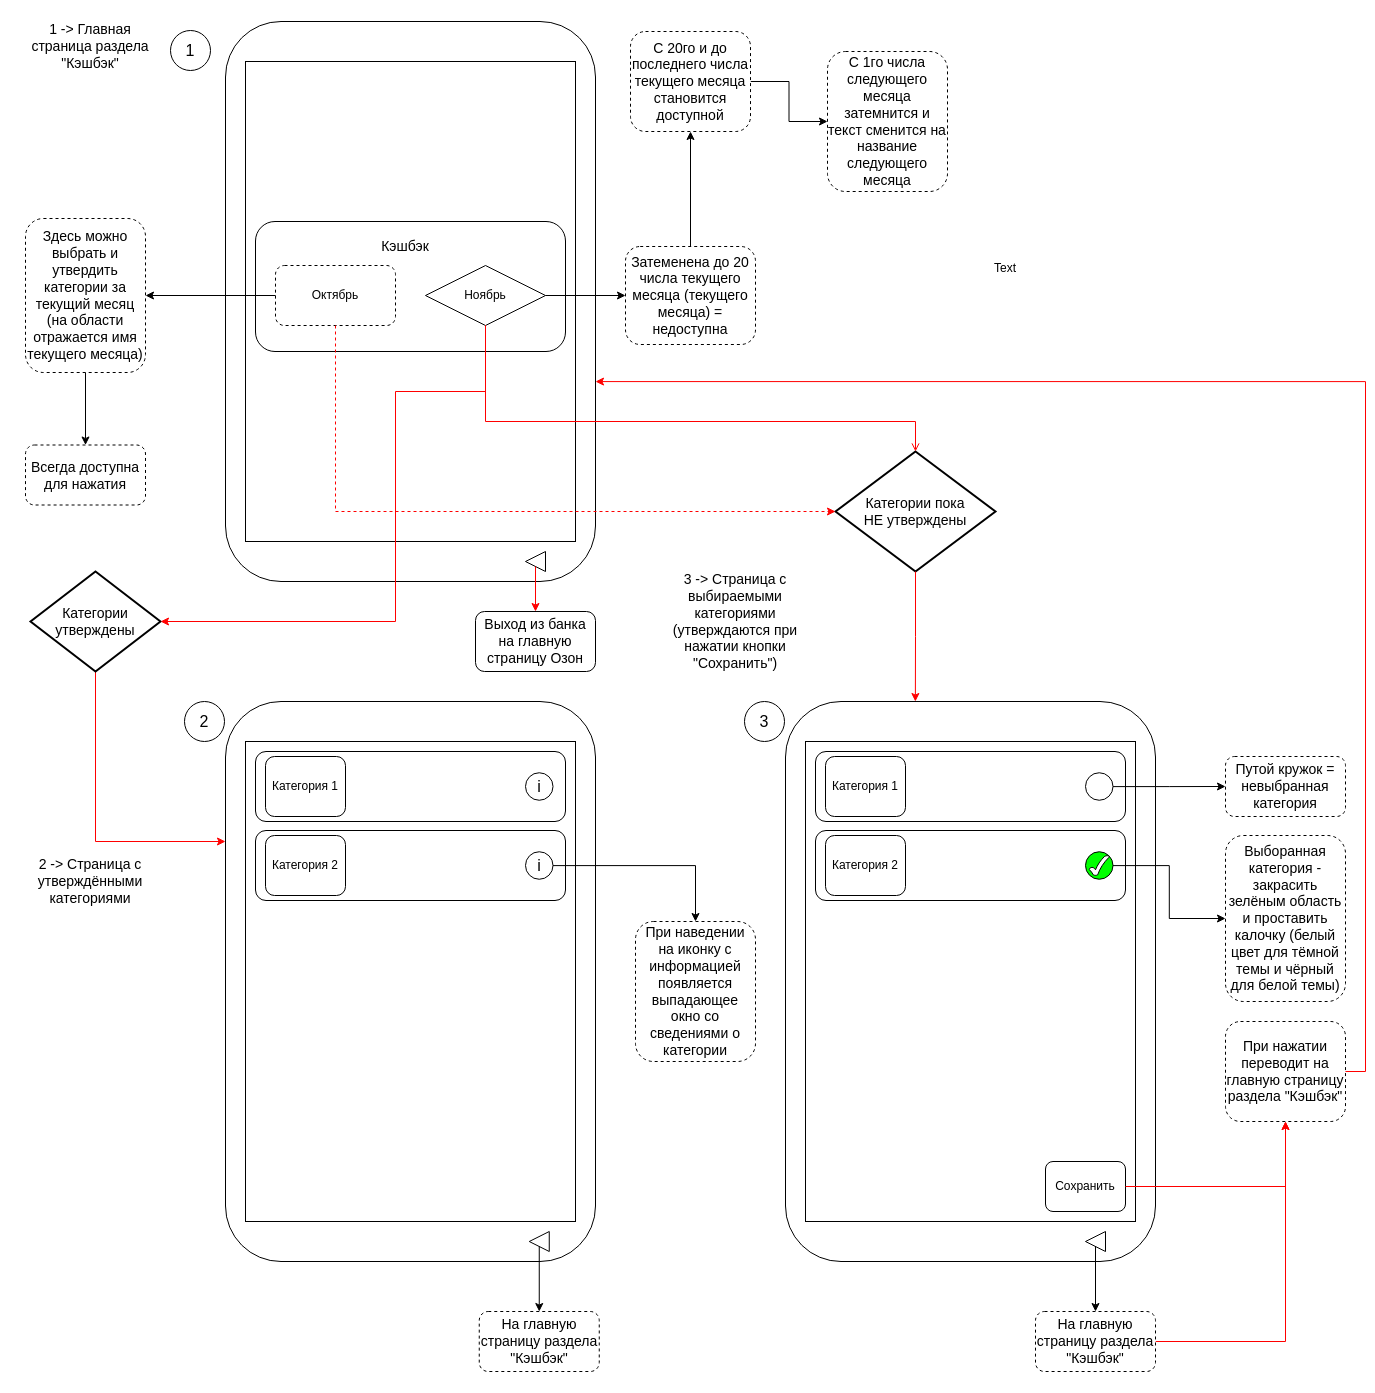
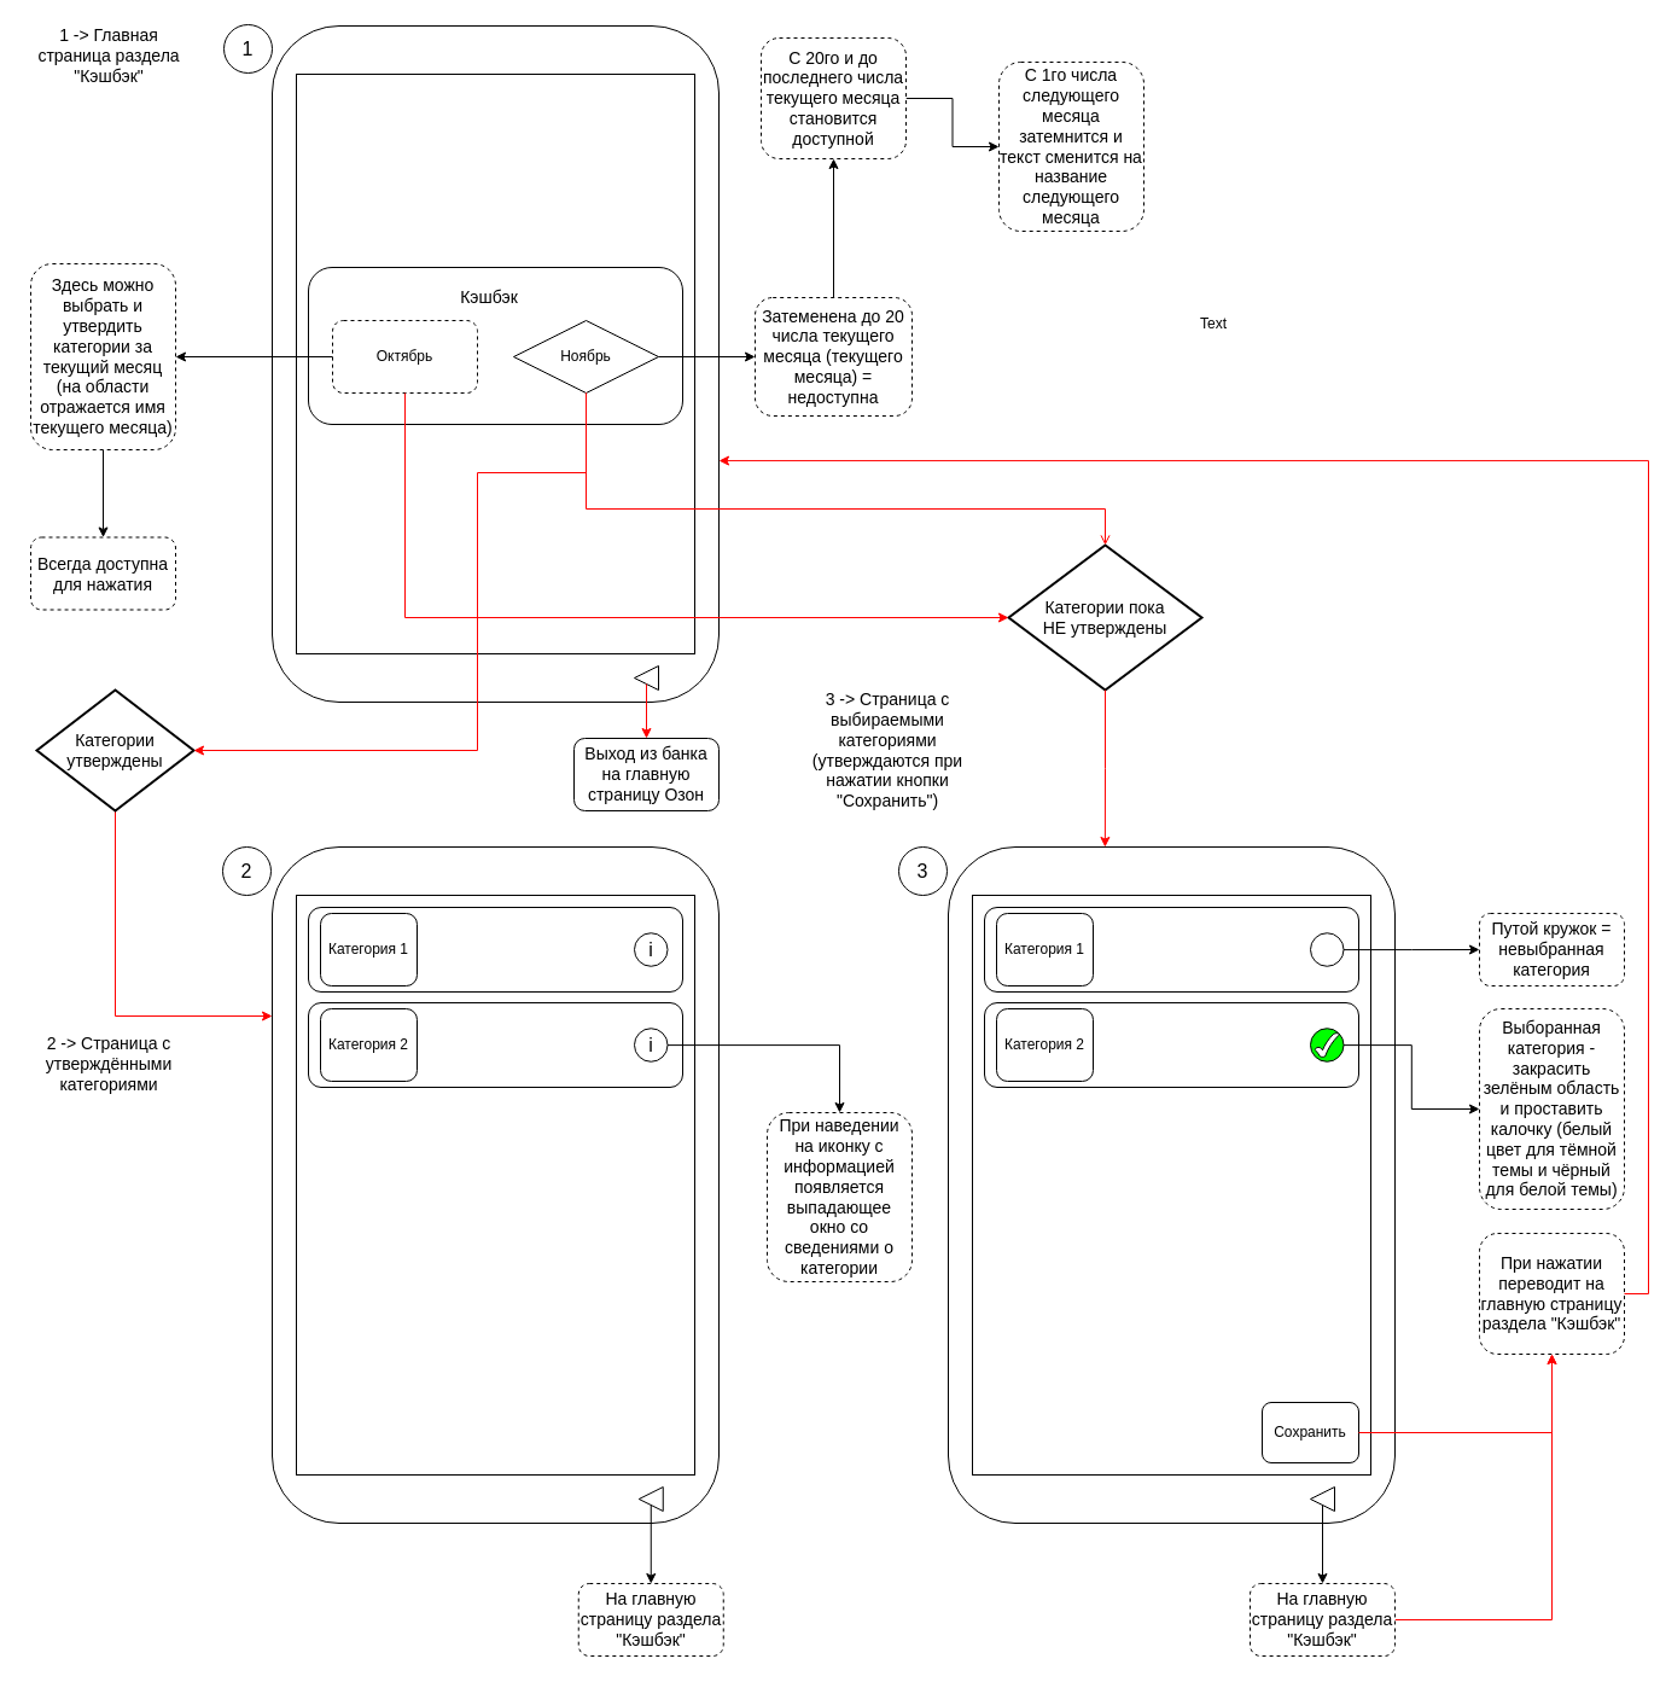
  <mxCell id="0" />
  <mxCell id="1" parent="0" />
  <mxCell id="2" value="" style="group" parent="1" vertex="1" connectable="0"><mxGeometry x="225" y="21" width="370" height="560" as="geometry" /></mxCell>
  <mxCell id="3" value="" style="rounded=1;whiteSpace=wrap;html=1;" parent="2" vertex="1"><mxGeometry width="370" height="560" as="geometry" /></mxCell>
  <mxCell id="4" value="" style="rounded=0;whiteSpace=wrap;html=1;" parent="2" vertex="1"><mxGeometry x="20" y="40" width="330" height="480" as="geometry" /></mxCell>
  <mxCell id="5" value="" style="rounded=1;whiteSpace=wrap;html=1;" parent="2" vertex="1"><mxGeometry x="30" y="200" width="310" height="130" as="geometry" /></mxCell>
  <mxCell id="6" value="Октябрь" style="rounded=1;whiteSpace=wrap;html=1;dashed=1;" parent="2" vertex="1"><mxGeometry x="50" y="244" width="120" height="60" as="geometry" /></mxCell>
  <mxCell id="7" value="Ноябрь" style="rhombus;whiteSpace=wrap;html=1;" parent="2" vertex="1"><mxGeometry x="200" y="244" width="120" height="60" as="geometry" /></mxCell>
  <mxCell id="8" value="&lt;font style=&quot;font-size: 14px;&quot;&gt;Кэшбэк&lt;/font&gt;" style="text;html=1;align=center;verticalAlign=middle;whiteSpace=wrap;rounded=0;" parent="2" vertex="1"><mxGeometry x="150" y="210" width="60" height="30" as="geometry" /></mxCell>
  <mxCell id="9" value="" style="triangle;whiteSpace=wrap;html=1;rotation=-180;" parent="2" vertex="1"><mxGeometry x="300" y="530" width="20" height="20" as="geometry" /></mxCell>
  <mxCell id="10" value="" style="edgeStyle=orthogonalEdgeStyle;rounded=0;orthogonalLoop=1;jettySize=auto;html=1;" parent="1" source="11" target="26" edge="1"><mxGeometry relative="1" as="geometry" /></mxCell>
  <mxCell id="11" value="&lt;font style=&quot;font-size: 14px;&quot;&gt;Здесь можно выбрать и утвердить категории за текущий месяц (на области отражается имя текущего месяца)&lt;/font&gt;" style="rounded=1;whiteSpace=wrap;html=1;dashed=1;" parent="1" vertex="1"><mxGeometry x="25" y="218" width="120" height="154" as="geometry" /></mxCell>
  <mxCell id="12" value="" style="edgeStyle=orthogonalEdgeStyle;rounded=0;orthogonalLoop=1;jettySize=auto;html=1;" parent="1" source="6" target="11" edge="1"><mxGeometry relative="1" as="geometry" /></mxCell>
  <mxCell id="13" value="" style="edgeStyle=orthogonalEdgeStyle;rounded=0;orthogonalLoop=1;jettySize=auto;html=1;" parent="1" source="14" target="40" edge="1"><mxGeometry relative="1" as="geometry" /></mxCell>
  <mxCell id="14" value="&lt;font style=&quot;font-size: 14px;&quot;&gt;Затеменена до 20 числа текущего месяца (текущего месяца) = недоступна&lt;/font&gt;" style="whiteSpace=wrap;html=1;rounded=1;dashed=1;" parent="1" vertex="1"><mxGeometry x="625" y="246" width="130" height="98" as="geometry" /></mxCell>
  <mxCell id="15" value="" style="edgeStyle=orthogonalEdgeStyle;rounded=0;orthogonalLoop=1;jettySize=auto;html=1;" parent="1" source="7" target="14" edge="1"><mxGeometry relative="1" as="geometry" /></mxCell>
  <mxCell id="16" value="" style="group" parent="1" vertex="1" connectable="0"><mxGeometry x="225" y="701" width="370" height="560" as="geometry" /></mxCell>
  <mxCell id="17" value="" style="rounded=1;whiteSpace=wrap;html=1;" parent="16" vertex="1"><mxGeometry width="370" height="560" as="geometry" /></mxCell>
  <mxCell id="18" value="" style="rounded=0;whiteSpace=wrap;html=1;" parent="16" vertex="1"><mxGeometry x="20" y="40" width="330" height="480" as="geometry" /></mxCell>
  <mxCell id="19" value="" style="rounded=1;whiteSpace=wrap;html=1;" parent="16" vertex="1"><mxGeometry x="30" y="50" width="310" height="70" as="geometry" /></mxCell>
  <mxCell id="20" value="Категория 1" style="rounded=1;whiteSpace=wrap;html=1;" parent="16" vertex="1"><mxGeometry x="40" y="55" width="80" height="60" as="geometry" /></mxCell>
  <mxCell id="21" value="&lt;font size=&quot;3&quot;&gt;i&lt;/font&gt;" style="ellipse;whiteSpace=wrap;html=1;aspect=fixed;" parent="16" vertex="1"><mxGeometry x="300" y="71.25" width="27.5" height="27.5" as="geometry" /></mxCell>
  <mxCell id="22" value="" style="rounded=1;whiteSpace=wrap;html=1;" parent="16" vertex="1"><mxGeometry x="30" y="129" width="310" height="70" as="geometry" /></mxCell>
  <mxCell id="23" value="Категория 2" style="rounded=1;whiteSpace=wrap;html=1;" parent="16" vertex="1"><mxGeometry x="40" y="134" width="80" height="60" as="geometry" /></mxCell>
  <mxCell id="24" value="&lt;font size=&quot;3&quot;&gt;i&lt;/font&gt;" style="ellipse;whiteSpace=wrap;html=1;aspect=fixed;" parent="16" vertex="1"><mxGeometry x="300" y="150.25" width="27.5" height="27.5" as="geometry" /></mxCell>
  <mxCell id="25" value="" style="triangle;whiteSpace=wrap;html=1;rotation=-180;" parent="16" vertex="1"><mxGeometry x="303.75" y="530" width="20" height="20" as="geometry" /></mxCell>
  <mxCell id="26" value="&lt;font style=&quot;font-size: 14px;&quot;&gt;Всегда доступна для нажатия&lt;/font&gt;" style="whiteSpace=wrap;html=1;rounded=1;dashed=1;" parent="1" vertex="1"><mxGeometry x="25" y="444.5" width="120" height="60" as="geometry" /></mxCell>
  <mxCell id="27" value="" style="group" parent="1" vertex="1" connectable="0"><mxGeometry x="785" y="701" width="370" height="560" as="geometry" /></mxCell>
  <mxCell id="28" value="" style="rounded=1;whiteSpace=wrap;html=1;" parent="27" vertex="1"><mxGeometry width="370" height="560" as="geometry" /></mxCell>
  <mxCell id="29" value="" style="rounded=0;whiteSpace=wrap;html=1;" parent="27" vertex="1"><mxGeometry x="20" y="40" width="330" height="480" as="geometry" /></mxCell>
  <mxCell id="30" value="" style="rounded=1;whiteSpace=wrap;html=1;" parent="27" vertex="1"><mxGeometry x="30" y="50" width="310" height="70" as="geometry" /></mxCell>
  <mxCell id="31" value="Категория 1" style="rounded=1;whiteSpace=wrap;html=1;" parent="27" vertex="1"><mxGeometry x="40" y="55" width="80" height="60" as="geometry" /></mxCell>
  <mxCell id="32" value="" style="ellipse;whiteSpace=wrap;html=1;aspect=fixed;" parent="27" vertex="1"><mxGeometry x="300" y="71.25" width="27.5" height="27.5" as="geometry" /></mxCell>
  <mxCell id="33" value="" style="rounded=1;whiteSpace=wrap;html=1;" parent="27" vertex="1"><mxGeometry x="30" y="129" width="310" height="70" as="geometry" /></mxCell>
  <mxCell id="34" value="Категория 2" style="rounded=1;whiteSpace=wrap;html=1;" parent="27" vertex="1"><mxGeometry x="40" y="134" width="80" height="60" as="geometry" /></mxCell>
  <mxCell id="35" value="" style="ellipse;whiteSpace=wrap;html=1;aspect=fixed;fillColor=#00FF00;" parent="27" vertex="1"><mxGeometry x="300" y="150.25" width="27.5" height="27.5" as="geometry" /></mxCell>
  <mxCell id="36" value="&lt;font style=&quot;font-size: 12px;&quot;&gt;Сохранить&lt;/font&gt;" style="rounded=1;whiteSpace=wrap;html=1;" parent="27" vertex="1"><mxGeometry x="260" y="460" width="80" height="50" as="geometry" /></mxCell>
  <mxCell id="37" value="" style="verticalLabelPosition=bottom;verticalAlign=top;html=1;shape=mxgraph.basic.tick" parent="27" vertex="1"><mxGeometry x="303.75" y="154" width="20" height="20" as="geometry" /></mxCell>
  <mxCell id="38" value="" style="triangle;whiteSpace=wrap;html=1;rotation=-180;" parent="27" vertex="1"><mxGeometry x="300" y="530" width="20" height="20" as="geometry" /></mxCell>
  <mxCell id="39" value="" style="edgeStyle=orthogonalEdgeStyle;rounded=0;orthogonalLoop=1;jettySize=auto;html=1;" parent="1" source="40" target="41" edge="1"><mxGeometry relative="1" as="geometry" /></mxCell>
  <mxCell id="40" value="&lt;font style=&quot;font-size: 14px;&quot;&gt;С 20го и до последнего числа текущего месяца становится доступной&lt;/font&gt;" style="whiteSpace=wrap;html=1;rounded=1;dashed=1;" parent="1" vertex="1"><mxGeometry x="630" y="31" width="120" height="100" as="geometry" /></mxCell>
  <mxCell id="41" value="&lt;font style=&quot;font-size: 14px;&quot;&gt;С 1го числа следующего месяца затемнится и текст сменится на название следующего месяца&lt;/font&gt;" style="whiteSpace=wrap;html=1;rounded=1;dashed=1;" parent="1" vertex="1"><mxGeometry x="827" y="51" width="120" height="140" as="geometry" /></mxCell>
  <mxCell id="42" value="&lt;font style=&quot;font-size: 14px;&quot;&gt;Путой кружок = невыбранная категория&lt;/font&gt;" style="rounded=1;whiteSpace=wrap;html=1;dashed=1;" parent="1" vertex="1"><mxGeometry x="1225" y="756" width="120" height="60" as="geometry" /></mxCell>
  <mxCell id="43" value="" style="edgeStyle=orthogonalEdgeStyle;rounded=0;orthogonalLoop=1;jettySize=auto;html=1;strokeColor=#000000;" parent="1" source="32" target="42" edge="1"><mxGeometry relative="1" as="geometry" /></mxCell>
  <mxCell id="44" value="&lt;font style=&quot;font-size: 14px;&quot;&gt;Выборанная категория - закрасить зелёным область и проставить калочку (белый цвет для тёмной темы и чёрный для белой темы)&lt;/font&gt;" style="rounded=1;whiteSpace=wrap;html=1;fillColor=#FFFFFF;dashed=1;" parent="1" vertex="1"><mxGeometry x="1225" y="835" width="120" height="166" as="geometry" /></mxCell>
  <mxCell id="45" value="" style="edgeStyle=orthogonalEdgeStyle;rounded=0;orthogonalLoop=1;jettySize=auto;html=1;strokeColor=#000000;" parent="1" source="35" target="44" edge="1"><mxGeometry relative="1" as="geometry" /></mxCell>
  <mxCell id="46" value="&lt;font style=&quot;font-size: 14px;&quot;&gt;При нажатии переводит на главную страницу раздела &quot;Кэшбэк&quot;&lt;/font&gt;" style="rounded=1;whiteSpace=wrap;html=1;dashed=1;" parent="1" vertex="1"><mxGeometry x="1225" y="1021" width="120" height="100" as="geometry" /></mxCell>
  <mxCell id="47" value="" style="edgeStyle=orthogonalEdgeStyle;rounded=0;orthogonalLoop=1;jettySize=auto;html=1;strokeColor=#FF0000;" parent="1" source="36" target="46" edge="1"><mxGeometry relative="1" as="geometry" /></mxCell>
- <mxCell id="48" value="&lt;font size=&quot;3&quot;&gt;1&lt;/font&gt;" style="ellipse;whiteSpace=wrap;html=1;aspect=fixed;" parent="1" vertex="1"><mxGeometry x="170" y="30" width="40" height="40" as="geometry" /></mxCell>
+ <mxCell id="48" value="&lt;font size=&quot;3&quot;&gt;1&lt;/font&gt;" style="ellipse;whiteSpace=wrap;html=1;aspect=fixed;" parent="1" vertex="1"><mxGeometry x="185" y="20" width="40" height="40" as="geometry" /></mxCell>
  <mxCell id="49" value="&lt;font style=&quot;font-size: 14px;&quot;&gt;При наведении на иконку с информацией появляется выпадающее окно со сведениями о категории&lt;/font&gt;" style="rounded=1;whiteSpace=wrap;html=1;dashed=1;" parent="1" vertex="1"><mxGeometry x="635" y="921" width="120" height="140" as="geometry" /></mxCell>
  <mxCell id="50" value="" style="edgeStyle=orthogonalEdgeStyle;rounded=0;orthogonalLoop=1;jettySize=auto;html=1;strokeColor=#000000;" parent="1" source="24" target="49" edge="1"><mxGeometry relative="1" as="geometry" /></mxCell>
  <mxCell id="51" value="&lt;font size=&quot;3&quot;&gt;2&lt;/font&gt;" style="ellipse;whiteSpace=wrap;html=1;aspect=fixed;" parent="1" vertex="1"><mxGeometry x="184" y="701" width="40" height="40" as="geometry" /></mxCell>
  <mxCell id="52" value="&lt;font size=&quot;3&quot;&gt;3&lt;/font&gt;" style="ellipse;whiteSpace=wrap;html=1;aspect=fixed;" parent="1" vertex="1"><mxGeometry x="744" y="701" width="40" height="40" as="geometry" /></mxCell>
  <mxCell id="53" style="edgeStyle=orthogonalEdgeStyle;rounded=0;orthogonalLoop=1;jettySize=auto;html=1;exitX=1;exitY=0.5;exitDx=0;exitDy=0;entryX=1;entryY=0.643;entryDx=0;entryDy=0;entryPerimeter=0;strokeColor=#FF0000;" parent="1" source="46" target="3" edge="1"><mxGeometry relative="1" as="geometry" /></mxCell>
  <mxCell id="54" value="&lt;font style=&quot;font-size: 14px;&quot;&gt;Выход из банка на главную страницу Озон&lt;/font&gt;" style="rounded=1;whiteSpace=wrap;html=1;" parent="1" vertex="1"><mxGeometry x="475" y="611" width="120" height="60" as="geometry" /></mxCell>
  <mxCell id="55" value="" style="edgeStyle=orthogonalEdgeStyle;rounded=0;orthogonalLoop=1;jettySize=auto;html=1;strokeColor=#FF0000;" parent="1" source="9" target="54" edge="1"><mxGeometry relative="1" as="geometry" /></mxCell>
  <mxCell id="56" value="&lt;font style=&quot;font-size: 14px;&quot;&gt;На главную страницу раздела &quot;Кэшбэк&quot;&lt;/font&gt;" style="rounded=1;whiteSpace=wrap;html=1;dashed=1;" parent="1" vertex="1"><mxGeometry x="478.75" y="1311" width="120" height="60" as="geometry" /></mxCell>
  <mxCell id="57" value="" style="edgeStyle=orthogonalEdgeStyle;rounded=0;orthogonalLoop=1;jettySize=auto;html=1;strokeColor=#000000;" parent="1" source="25" target="56" edge="1"><mxGeometry relative="1" as="geometry" /></mxCell>
  <mxCell id="58" style="edgeStyle=orthogonalEdgeStyle;rounded=0;orthogonalLoop=1;jettySize=auto;html=1;exitX=1;exitY=0.5;exitDx=0;exitDy=0;entryX=0.5;entryY=1;entryDx=0;entryDy=0;strokeColor=#FF0000;" parent="1" source="59" target="46" edge="1"><mxGeometry relative="1" as="geometry" /></mxCell>
  <mxCell id="59" value="&lt;span style=&quot;font-size: 14px;&quot;&gt;На главную страницу раздела &quot;Кэшбэк&quot;&lt;/span&gt;" style="rounded=1;whiteSpace=wrap;html=1;dashed=1;" parent="1" vertex="1"><mxGeometry x="1035" y="1311" width="120" height="60" as="geometry" /></mxCell>
  <mxCell id="60" value="" style="edgeStyle=orthogonalEdgeStyle;rounded=0;orthogonalLoop=1;jettySize=auto;html=1;strokeColor=#000000;" parent="1" source="38" target="59" edge="1"><mxGeometry relative="1" as="geometry" /></mxCell>
  <mxCell id="61" value="Text" style="text;html=1;align=center;verticalAlign=middle;whiteSpace=wrap;rounded=0;" vertex="1" parent="1"><mxGeometry x="975" y="253" width="60" height="30" as="geometry" /></mxCell>
  <mxCell id="62" value="&lt;font style=&quot;font-size: 14px;&quot;&gt;1 -&amp;gt; Главная страница раздела &quot;Кэшбэк&quot;&lt;/font&gt;" style="text;html=1;align=center;verticalAlign=middle;whiteSpace=wrap;rounded=0;" vertex="1" parent="1"><mxGeometry x="25" y="21" width="130" height="50" as="geometry" /></mxCell>
  <mxCell id="63" value="&lt;span style=&quot;font-size: 14px;&quot;&gt;2 -&amp;gt; Страница с утверждёнными категориями&lt;/span&gt;" style="text;html=1;align=center;verticalAlign=middle;whiteSpace=wrap;rounded=0;" vertex="1" parent="1"><mxGeometry x="20" y="851" width="140" height="60" as="geometry" /></mxCell>
  <mxCell id="64" value="&lt;span style=&quot;font-size: 14px;&quot;&gt;3 -&amp;gt; Страница с выбираемыми категориями (утверждаются при нажатии кнопки &quot;Сохранить&quot;)&lt;/span&gt;" style="text;html=1;align=center;verticalAlign=middle;whiteSpace=wrap;rounded=0;" vertex="1" parent="1"><mxGeometry x="665" y="561" width="140" height="120" as="geometry" /></mxCell>
  <mxCell id="65" style="edgeStyle=orthogonalEdgeStyle;rounded=0;orthogonalLoop=1;jettySize=auto;html=1;exitX=0.5;exitY=1;exitDx=0;exitDy=0;exitPerimeter=0;entryX=0;entryY=0.25;entryDx=0;entryDy=0;strokeColor=#FF0000;" edge="1" parent="1" source="66" target="17"><mxGeometry relative="1" as="geometry" /></mxCell>
  <mxCell id="66" value="&lt;font style=&quot;font-size: 14px;&quot;&gt;Категории утверждены&lt;/font&gt;" style="strokeWidth=2;html=1;shape=mxgraph.flowchart.decision;whiteSpace=wrap;" vertex="1" parent="1"><mxGeometry x="30" y="571" width="130" height="100" as="geometry" /></mxCell>
  <mxCell id="67" style="edgeStyle=orthogonalEdgeStyle;rounded=0;orthogonalLoop=1;jettySize=auto;html=1;exitX=0.5;exitY=1;exitDx=0;exitDy=0;entryX=1;entryY=0.5;entryDx=0;entryDy=0;entryPerimeter=0;strokeColor=#FF0000;" edge="1" parent="1" source="7" target="66"><mxGeometry relative="1" as="geometry"><Array as="points"><mxPoint x="485" y="391" /><mxPoint x="395" y="391" /><mxPoint x="395" y="621" /></Array></mxGeometry></mxCell>
  <mxCell id="68" value="&lt;font style=&quot;font-size: 14px;&quot;&gt;Категории пока&lt;/font&gt;&lt;div&gt;&lt;font style=&quot;font-size: 14px;&quot;&gt;НЕ утверждены&lt;/font&gt;&lt;/div&gt;" style="strokeWidth=2;html=1;shape=mxgraph.flowchart.decision;whiteSpace=wrap;" vertex="1" parent="1"><mxGeometry x="835" y="451" width="160" height="120" as="geometry" /></mxCell>
  <mxCell id="69" style="edgeStyle=orthogonalEdgeStyle;rounded=0;orthogonalLoop=1;jettySize=auto;html=1;exitX=0.5;exitY=1;exitDx=0;exitDy=0;entryX=0.5;entryY=0;entryDx=0;entryDy=0;entryPerimeter=0;strokeColor=#FF0000;endArrow=open;" edge="1" parent="1" source="7" target="68"><mxGeometry relative="1" as="geometry"><Array as="points"><mxPoint x="485" y="421" /><mxPoint x="915" y="421" /></Array></mxGeometry></mxCell>
- <mxCell id="70" style="edgeStyle=orthogonalEdgeStyle;rounded=0;orthogonalLoop=1;jettySize=auto;html=1;exitX=0.5;exitY=1;exitDx=0;exitDy=0;entryX=0;entryY=0.5;entryDx=0;entryDy=0;entryPerimeter=0;strokeColor=#FF0000;dashed=1;" edge="1" parent="1" source="6" target="68"><mxGeometry relative="1" as="geometry" /></mxCell>
+ <mxCell id="70" style="edgeStyle=orthogonalEdgeStyle;rounded=0;orthogonalLoop=1;jettySize=auto;html=1;exitX=0.5;exitY=1;exitDx=0;exitDy=0;entryX=0;entryY=0.5;entryDx=0;entryDy=0;entryPerimeter=0;strokeColor=#FF0000;" edge="1" parent="1" source="6" target="68"><mxGeometry relative="1" as="geometry" /></mxCell>
  <mxCell id="71" style="edgeStyle=orthogonalEdgeStyle;rounded=0;orthogonalLoop=1;jettySize=auto;html=1;exitX=0.5;exitY=1;exitDx=0;exitDy=0;exitPerimeter=0;entryX=0.351;entryY=0;entryDx=0;entryDy=0;entryPerimeter=0;strokeColor=#FF0000;" edge="1" parent="1" source="68" target="28"><mxGeometry relative="1" as="geometry" /></mxCell>
